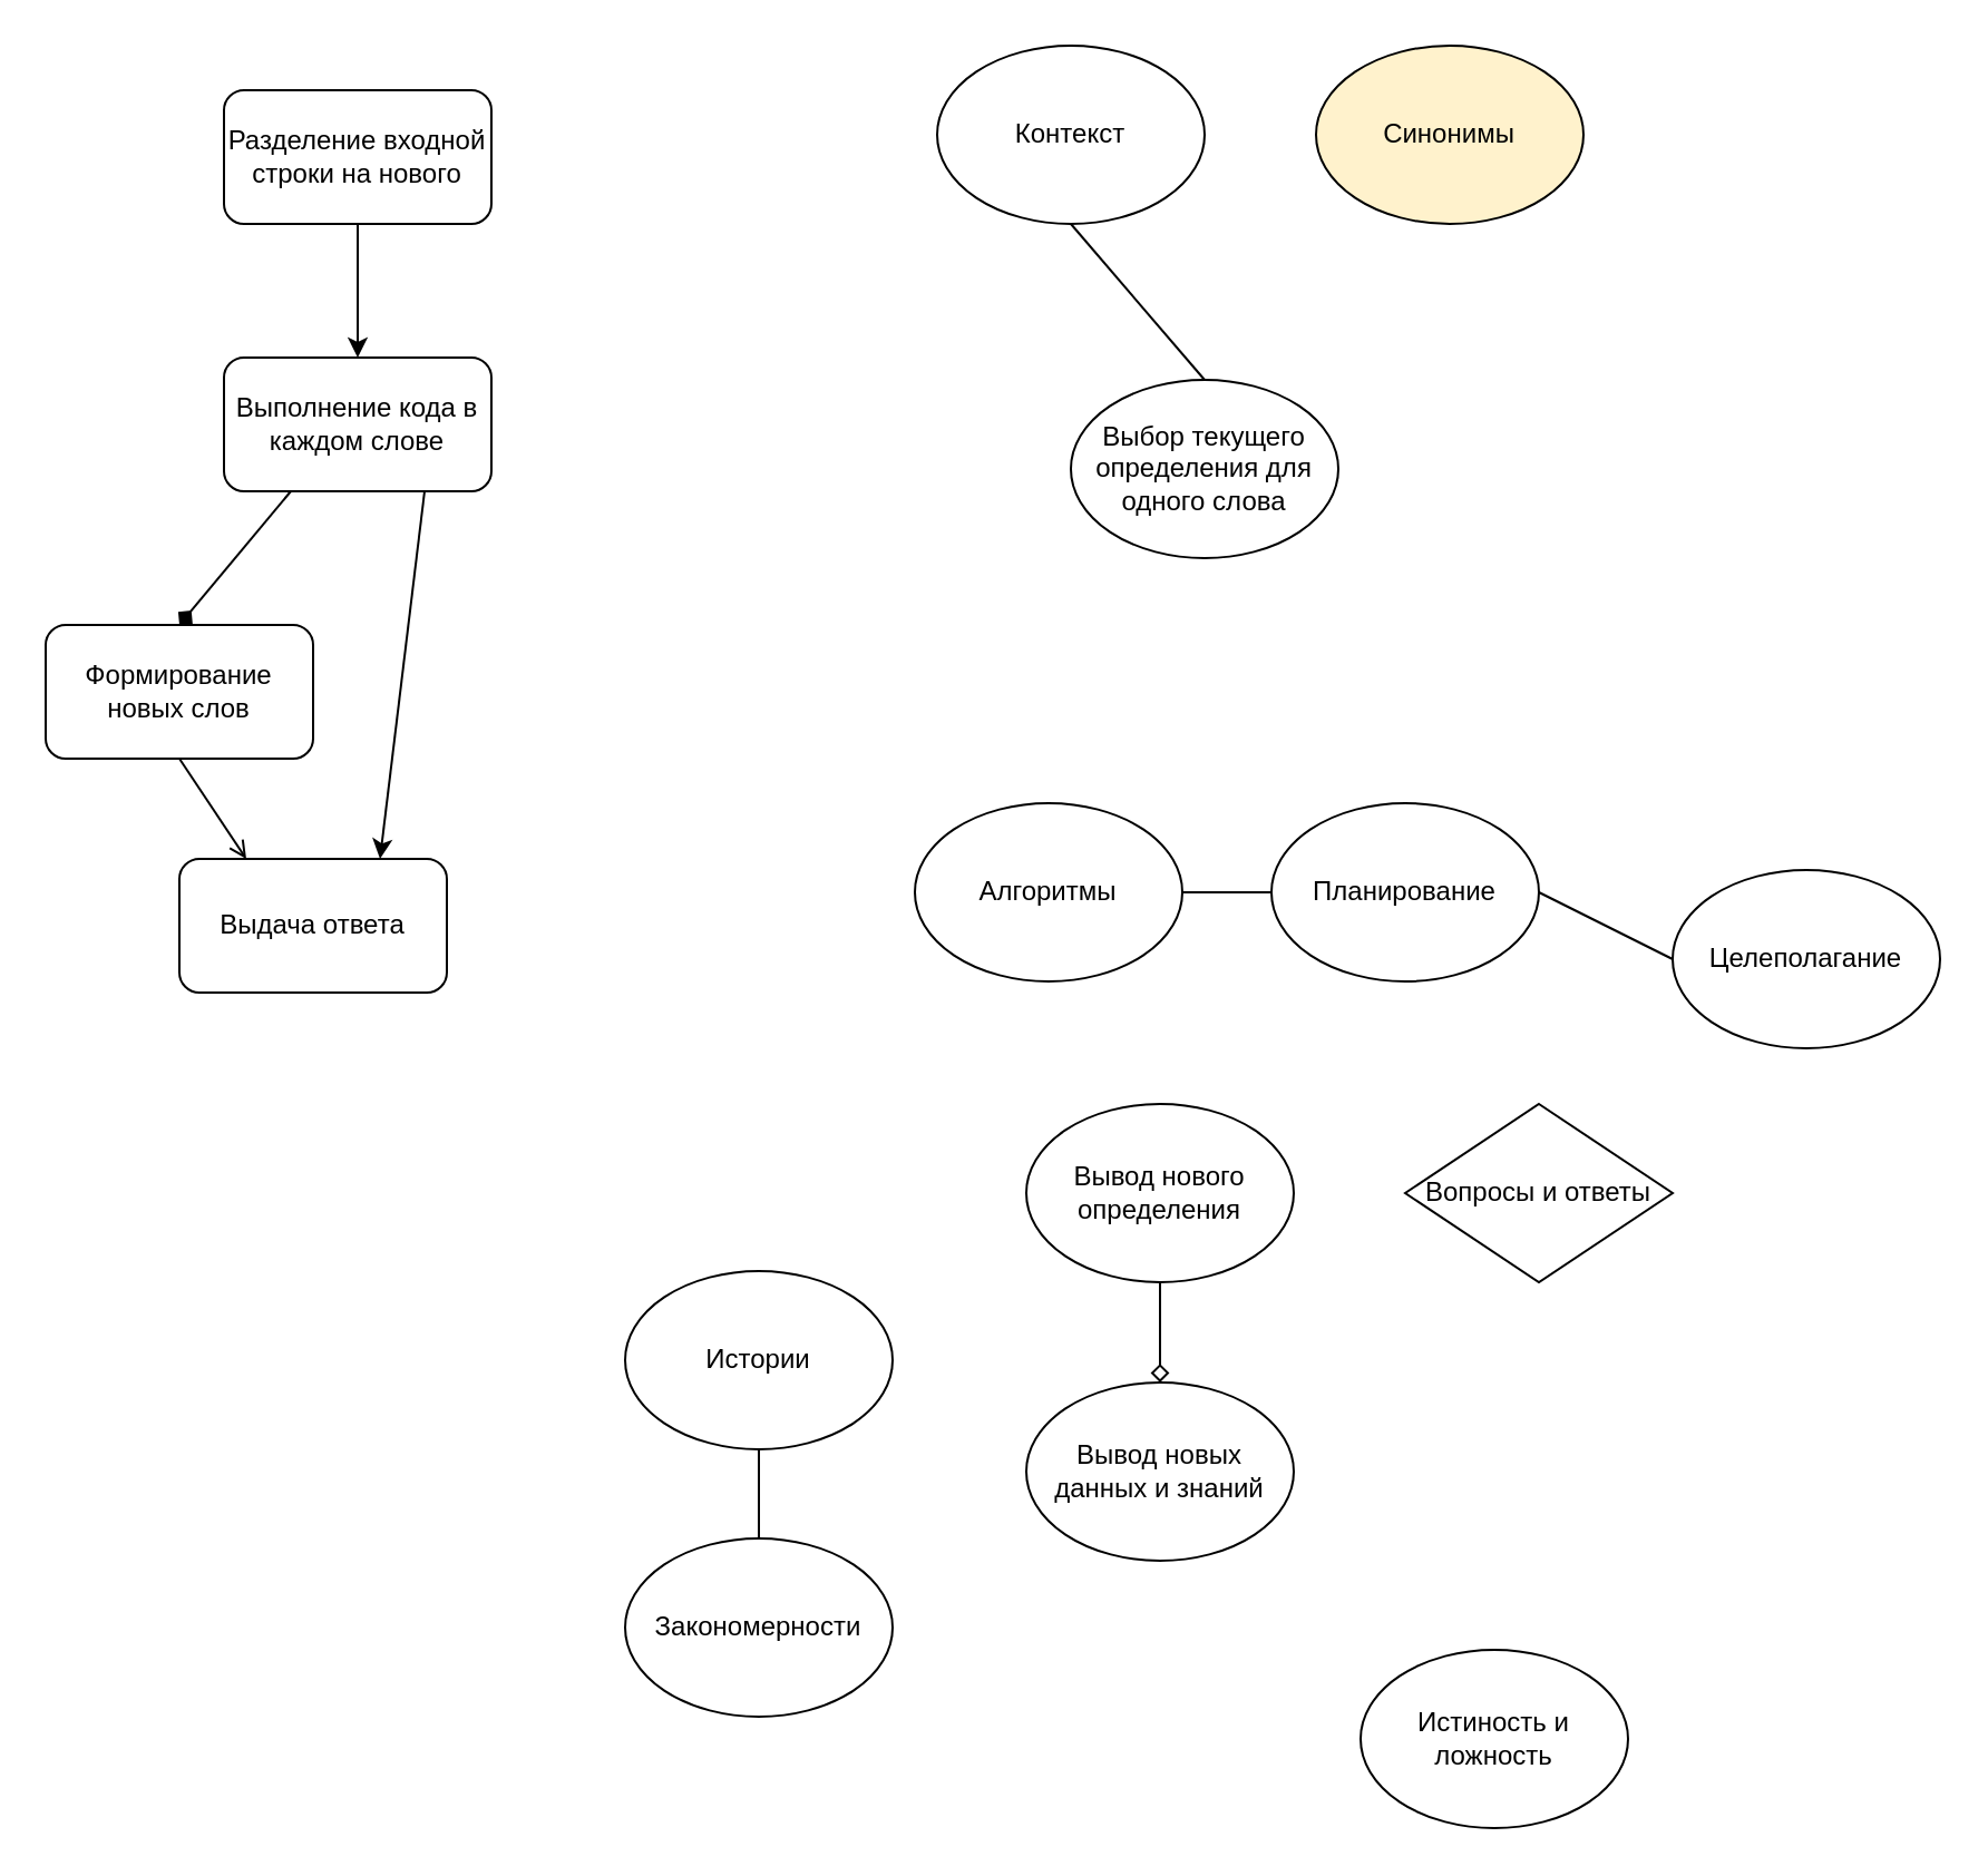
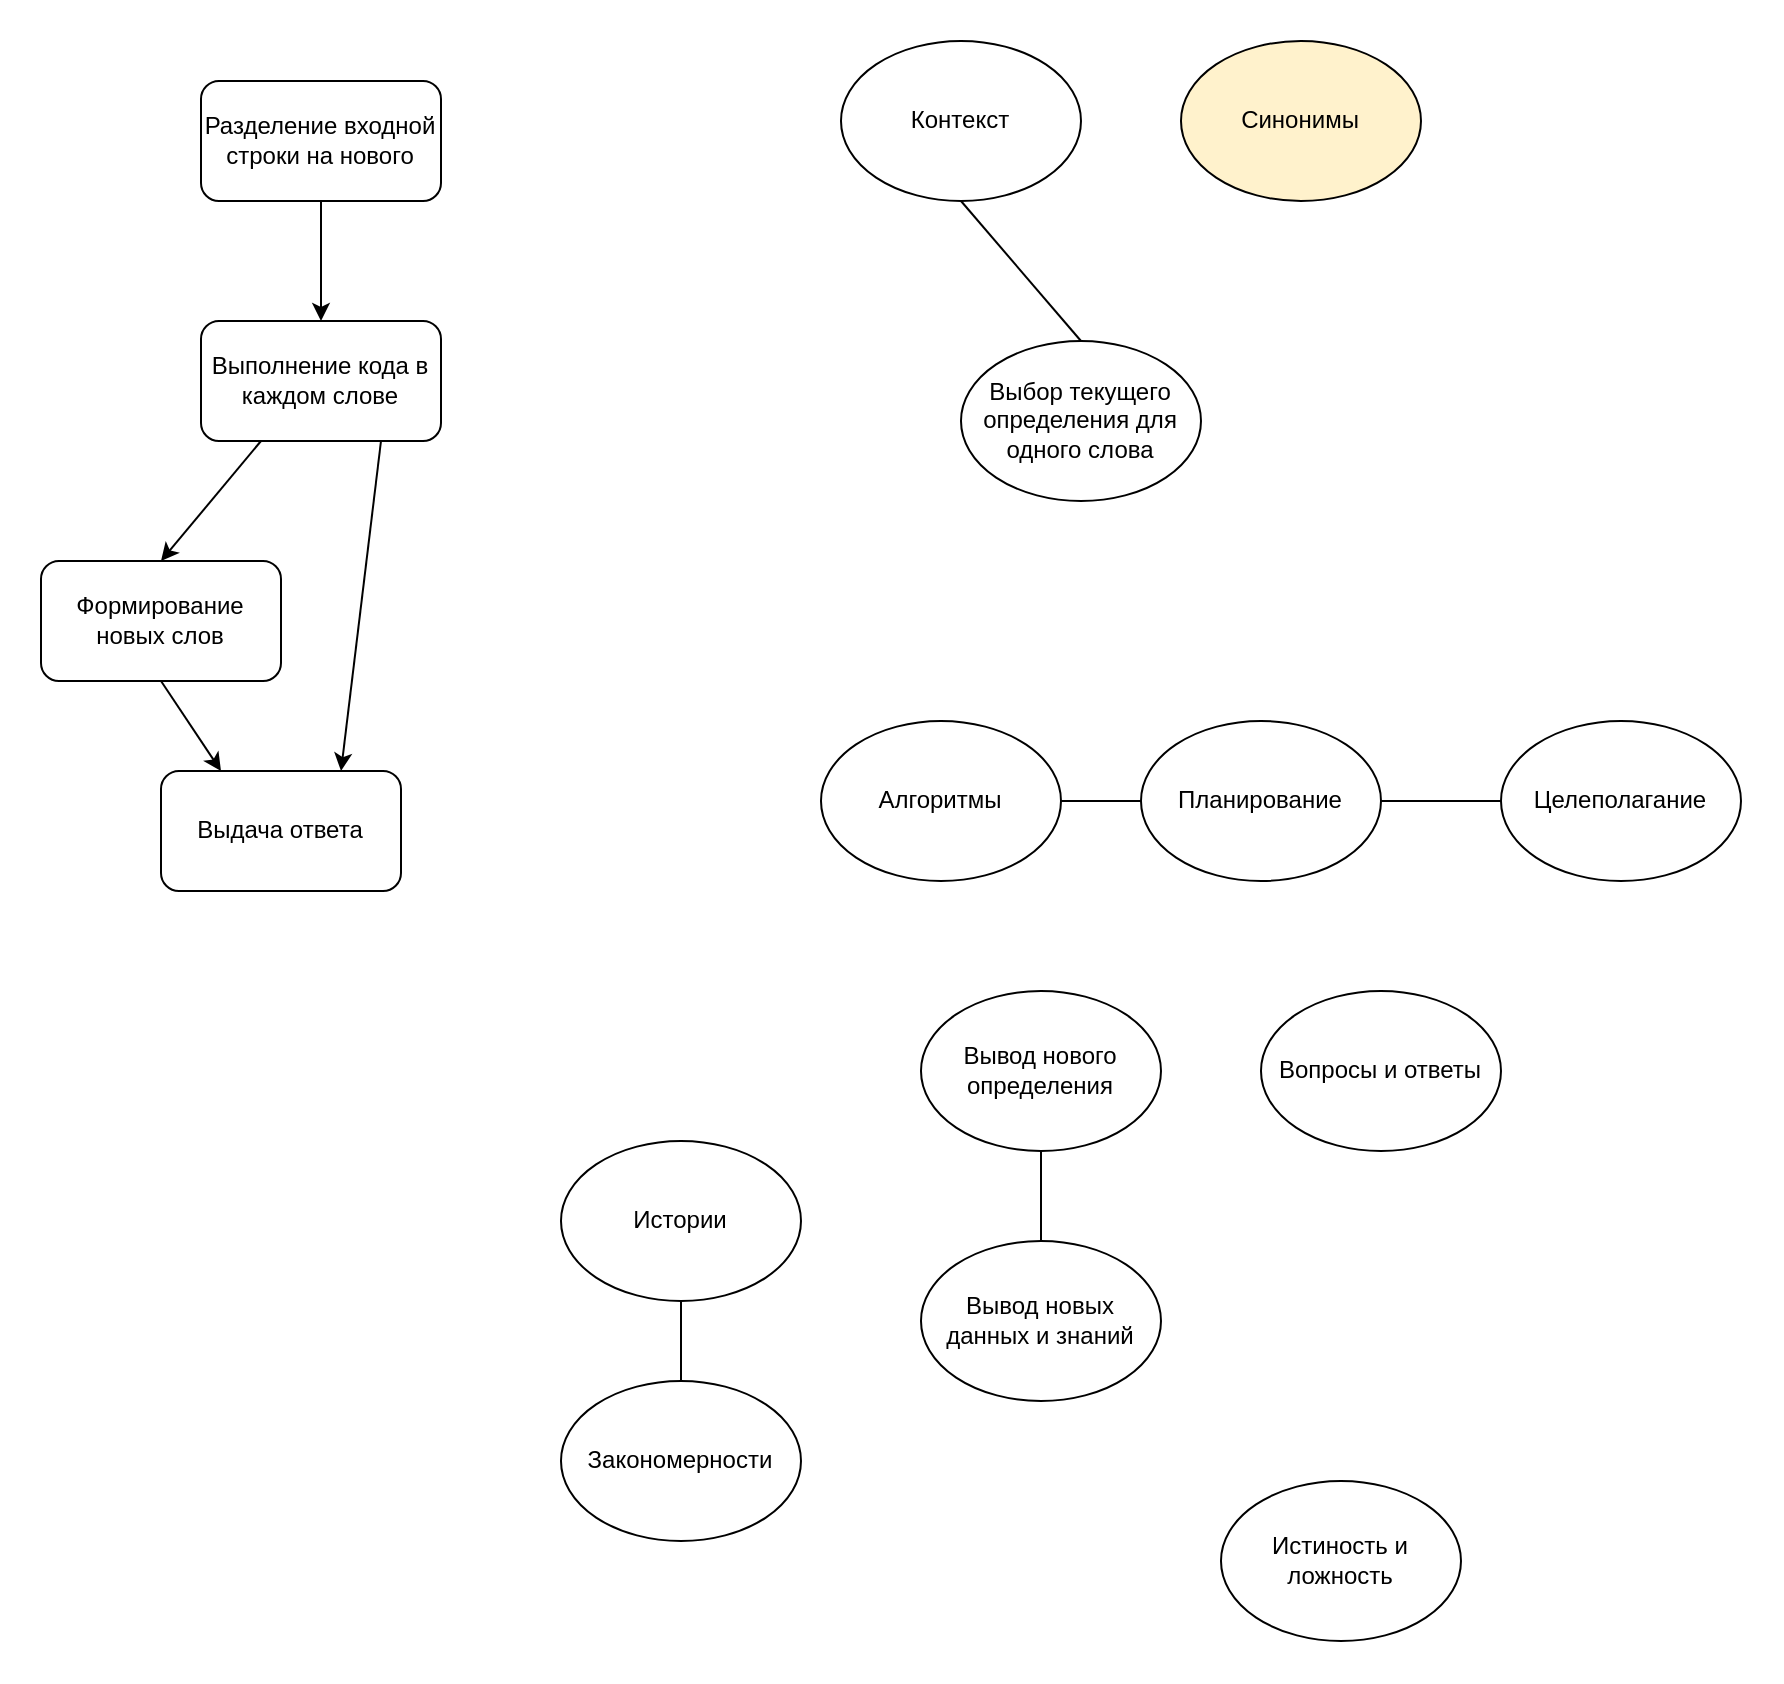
  <mxCell id="0" />
  <mxCell id="1" parent="0" />
  <mxCell id="2" style="edgeStyle=none;rounded=0;orthogonalLoop=1;jettySize=auto;html=1;exitX=0.5;exitY=1;exitDx=0;exitDy=0;entryX=0.5;entryY=0;entryDx=0;entryDy=0;" parent="1" source="3" target="6" edge="1"><mxGeometry relative="1" as="geometry" /></mxCell>
  <mxCell id="3" value="Разделение входной строки на нового" style="rounded=1;whiteSpace=wrap;html=1;" parent="1" vertex="1"><mxGeometry x="100" y="40" width="120" height="60" as="geometry" /></mxCell>
- <mxCell id="4" style="rounded=0;orthogonalLoop=1;jettySize=auto;html=1;exitX=0.25;exitY=1;exitDx=0;exitDy=0;entryX=0.5;entryY=0;entryDx=0;entryDy=0;endArrow=diamond;" parent="1" source="6" target="8" edge="1"><mxGeometry relative="1" as="geometry" /></mxCell>
+ <mxCell id="4" style="rounded=0;orthogonalLoop=1;jettySize=auto;html=1;exitX=0.25;exitY=1;exitDx=0;exitDy=0;entryX=0.5;entryY=0;entryDx=0;entryDy=0;" parent="1" source="6" target="8" edge="1"><mxGeometry relative="1" as="geometry" /></mxCell>
  <mxCell id="5" style="edgeStyle=none;rounded=0;orthogonalLoop=1;jettySize=auto;html=1;exitX=0.75;exitY=1;exitDx=0;exitDy=0;entryX=0.75;entryY=0;entryDx=0;entryDy=0;" parent="1" source="6" target="9" edge="1"><mxGeometry relative="1" as="geometry" /></mxCell>
  <mxCell id="6" value="Выполнение кода в каждом слове" style="rounded=1;whiteSpace=wrap;html=1;" parent="1" vertex="1"><mxGeometry x="100" y="160" width="120" height="60" as="geometry" /></mxCell>
- <mxCell id="7" style="edgeStyle=none;rounded=0;orthogonalLoop=1;jettySize=auto;html=1;exitX=0.5;exitY=1;exitDx=0;exitDy=0;entryX=0.25;entryY=0;entryDx=0;entryDy=0;endArrow=open;" parent="1" source="8" target="9" edge="1"><mxGeometry relative="1" as="geometry" /></mxCell>
+ <mxCell id="7" style="edgeStyle=none;rounded=0;orthogonalLoop=1;jettySize=auto;html=1;exitX=0.5;exitY=1;exitDx=0;exitDy=0;entryX=0.25;entryY=0;entryDx=0;entryDy=0;" parent="1" source="8" target="9" edge="1"><mxGeometry relative="1" as="geometry" /></mxCell>
  <mxCell id="8" value="Формирование новых слов" style="rounded=1;whiteSpace=wrap;html=1;" parent="1" vertex="1"><mxGeometry x="20" y="280" width="120" height="60" as="geometry" /></mxCell>
  <mxCell id="9" value="Выдача ответа" style="rounded=1;whiteSpace=wrap;html=1;" parent="1" vertex="1"><mxGeometry x="80" y="385" width="120" height="60" as="geometry" /></mxCell>
  <mxCell id="10" value="Выбор текущего определения для одного слова" style="ellipse;whiteSpace=wrap;html=1;" vertex="1" parent="1"><mxGeometry x="480" y="170" width="120" height="80" as="geometry" /></mxCell>
  <mxCell id="11" style="rounded=0;orthogonalLoop=1;jettySize=auto;html=1;exitX=0.5;exitY=1;exitDx=0;exitDy=0;entryX=0.5;entryY=0;entryDx=0;entryDy=0;endArrow=none;endFill=0;" edge="1" parent="1" source="12" target="10"><mxGeometry relative="1" as="geometry" /></mxCell>
  <mxCell id="12" value="Контекст" style="ellipse;whiteSpace=wrap;html=1;" vertex="1" parent="1"><mxGeometry x="420" y="20" width="120" height="80" as="geometry" /></mxCell>
  <mxCell id="13" value="Синонимы" style="ellipse;whiteSpace=wrap;html=1;fillColor=#fff2cc;" vertex="1" parent="1"><mxGeometry x="590" y="20" width="120" height="80" as="geometry" /></mxCell>
  <mxCell id="14" style="edgeStyle=none;rounded=0;orthogonalLoop=1;jettySize=auto;html=1;exitX=1;exitY=0.5;exitDx=0;exitDy=0;entryX=0;entryY=0.5;entryDx=0;entryDy=0;endArrow=none;endFill=0;" edge="1" parent="1" source="15" target="17"><mxGeometry relative="1" as="geometry" /></mxCell>
  <mxCell id="15" value="Алгоритмы" style="ellipse;whiteSpace=wrap;html=1;" vertex="1" parent="1"><mxGeometry x="410" y="360" width="120" height="80" as="geometry" /></mxCell>
  <mxCell id="16" style="edgeStyle=none;rounded=0;orthogonalLoop=1;jettySize=auto;html=1;exitX=1;exitY=0.5;exitDx=0;exitDy=0;entryX=0;entryY=0.5;entryDx=0;entryDy=0;endArrow=none;endFill=0;" edge="1" parent="1" source="17" target="18"><mxGeometry relative="1" as="geometry" /></mxCell>
  <mxCell id="17" value="Планирование" style="ellipse;whiteSpace=wrap;html=1;" vertex="1" parent="1"><mxGeometry x="570" y="360" width="120" height="80" as="geometry" /></mxCell>
- <mxCell id="18" value="Целеполагание" style="ellipse;whiteSpace=wrap;html=1;" vertex="1" parent="1"><mxGeometry x="750" y="390" width="120" height="80" as="geometry" /></mxCell>
- <mxCell id="19" style="edgeStyle=none;rounded=0;orthogonalLoop=1;jettySize=auto;html=1;exitX=0.5;exitY=1;exitDx=0;exitDy=0;entryX=0.5;entryY=0;entryDx=0;entryDy=0;endArrow=diamond;endFill=0;" edge="1" parent="1" source="20" target="22"><mxGeometry relative="1" as="geometry" /></mxCell>
+ <mxCell id="18" value="Целеполагание" style="ellipse;whiteSpace=wrap;html=1;" vertex="1" parent="1"><mxGeometry x="750" y="360" width="120" height="80" as="geometry" /></mxCell>
+ <mxCell id="19" style="edgeStyle=none;rounded=0;orthogonalLoop=1;jettySize=auto;html=1;exitX=0.5;exitY=1;exitDx=0;exitDy=0;entryX=0.5;entryY=0;entryDx=0;entryDy=0;endArrow=none;endFill=0;" edge="1" parent="1" source="20" target="22"><mxGeometry relative="1" as="geometry" /></mxCell>
  <mxCell id="20" value="Вывод нового определения" style="ellipse;whiteSpace=wrap;html=1;" vertex="1" parent="1"><mxGeometry x="460" y="495" width="120" height="80" as="geometry" /></mxCell>
- <mxCell id="21" value="Вопросы и ответы" style="rhombus;whiteSpace=wrap;html=1;" vertex="1" parent="1"><mxGeometry x="630" y="495" width="120" height="80" as="geometry" /></mxCell>
+ <mxCell id="21" value="Вопросы и ответы" style="ellipse;whiteSpace=wrap;html=1;" vertex="1" parent="1"><mxGeometry x="630" y="495" width="120" height="80" as="geometry" /></mxCell>
  <mxCell id="22" value="Вывод новых данных и знаний" style="ellipse;whiteSpace=wrap;html=1;" vertex="1" parent="1"><mxGeometry x="460" y="620" width="120" height="80" as="geometry" /></mxCell>
  <mxCell id="23" style="edgeStyle=none;rounded=0;orthogonalLoop=1;jettySize=auto;html=1;exitX=0.5;exitY=1;exitDx=0;exitDy=0;entryX=0.5;entryY=0;entryDx=0;entryDy=0;endArrow=none;endFill=0;" edge="1" parent="1" source="24" target="25"><mxGeometry relative="1" as="geometry" /></mxCell>
  <mxCell id="24" value="Истории" style="ellipse;whiteSpace=wrap;html=1;" vertex="1" parent="1"><mxGeometry x="280" y="570" width="120" height="80" as="geometry" /></mxCell>
  <mxCell id="25" value="Закономерности" style="ellipse;whiteSpace=wrap;html=1;" vertex="1" parent="1"><mxGeometry x="280" y="690" width="120" height="80" as="geometry" /></mxCell>
  <mxCell id="26" value="Истиность и ложность" style="ellipse;whiteSpace=wrap;html=1;" vertex="1" parent="1"><mxGeometry x="610" y="740" width="120" height="80" as="geometry" /></mxCell>
